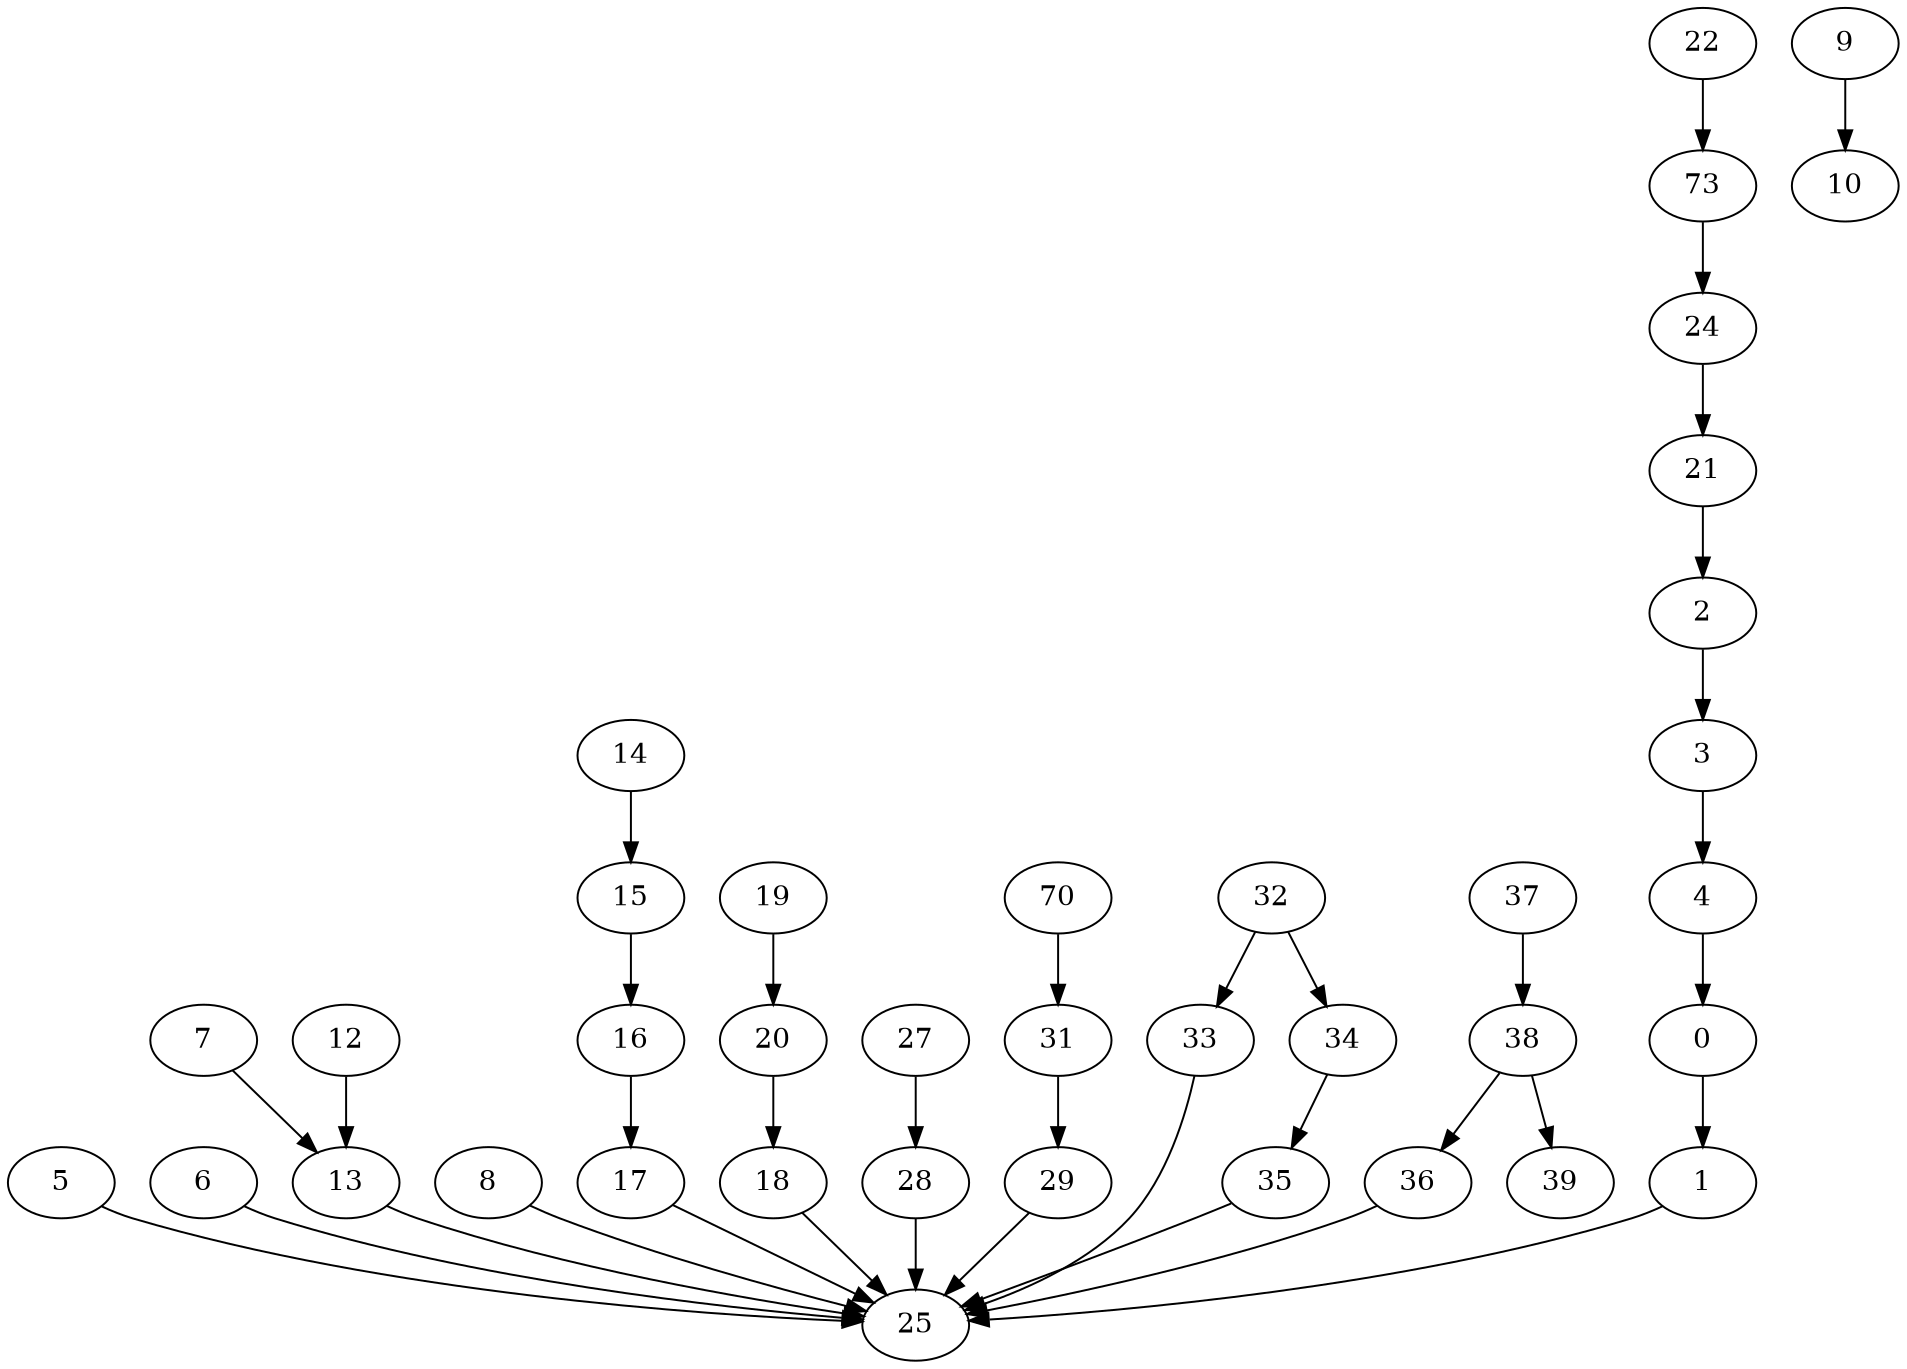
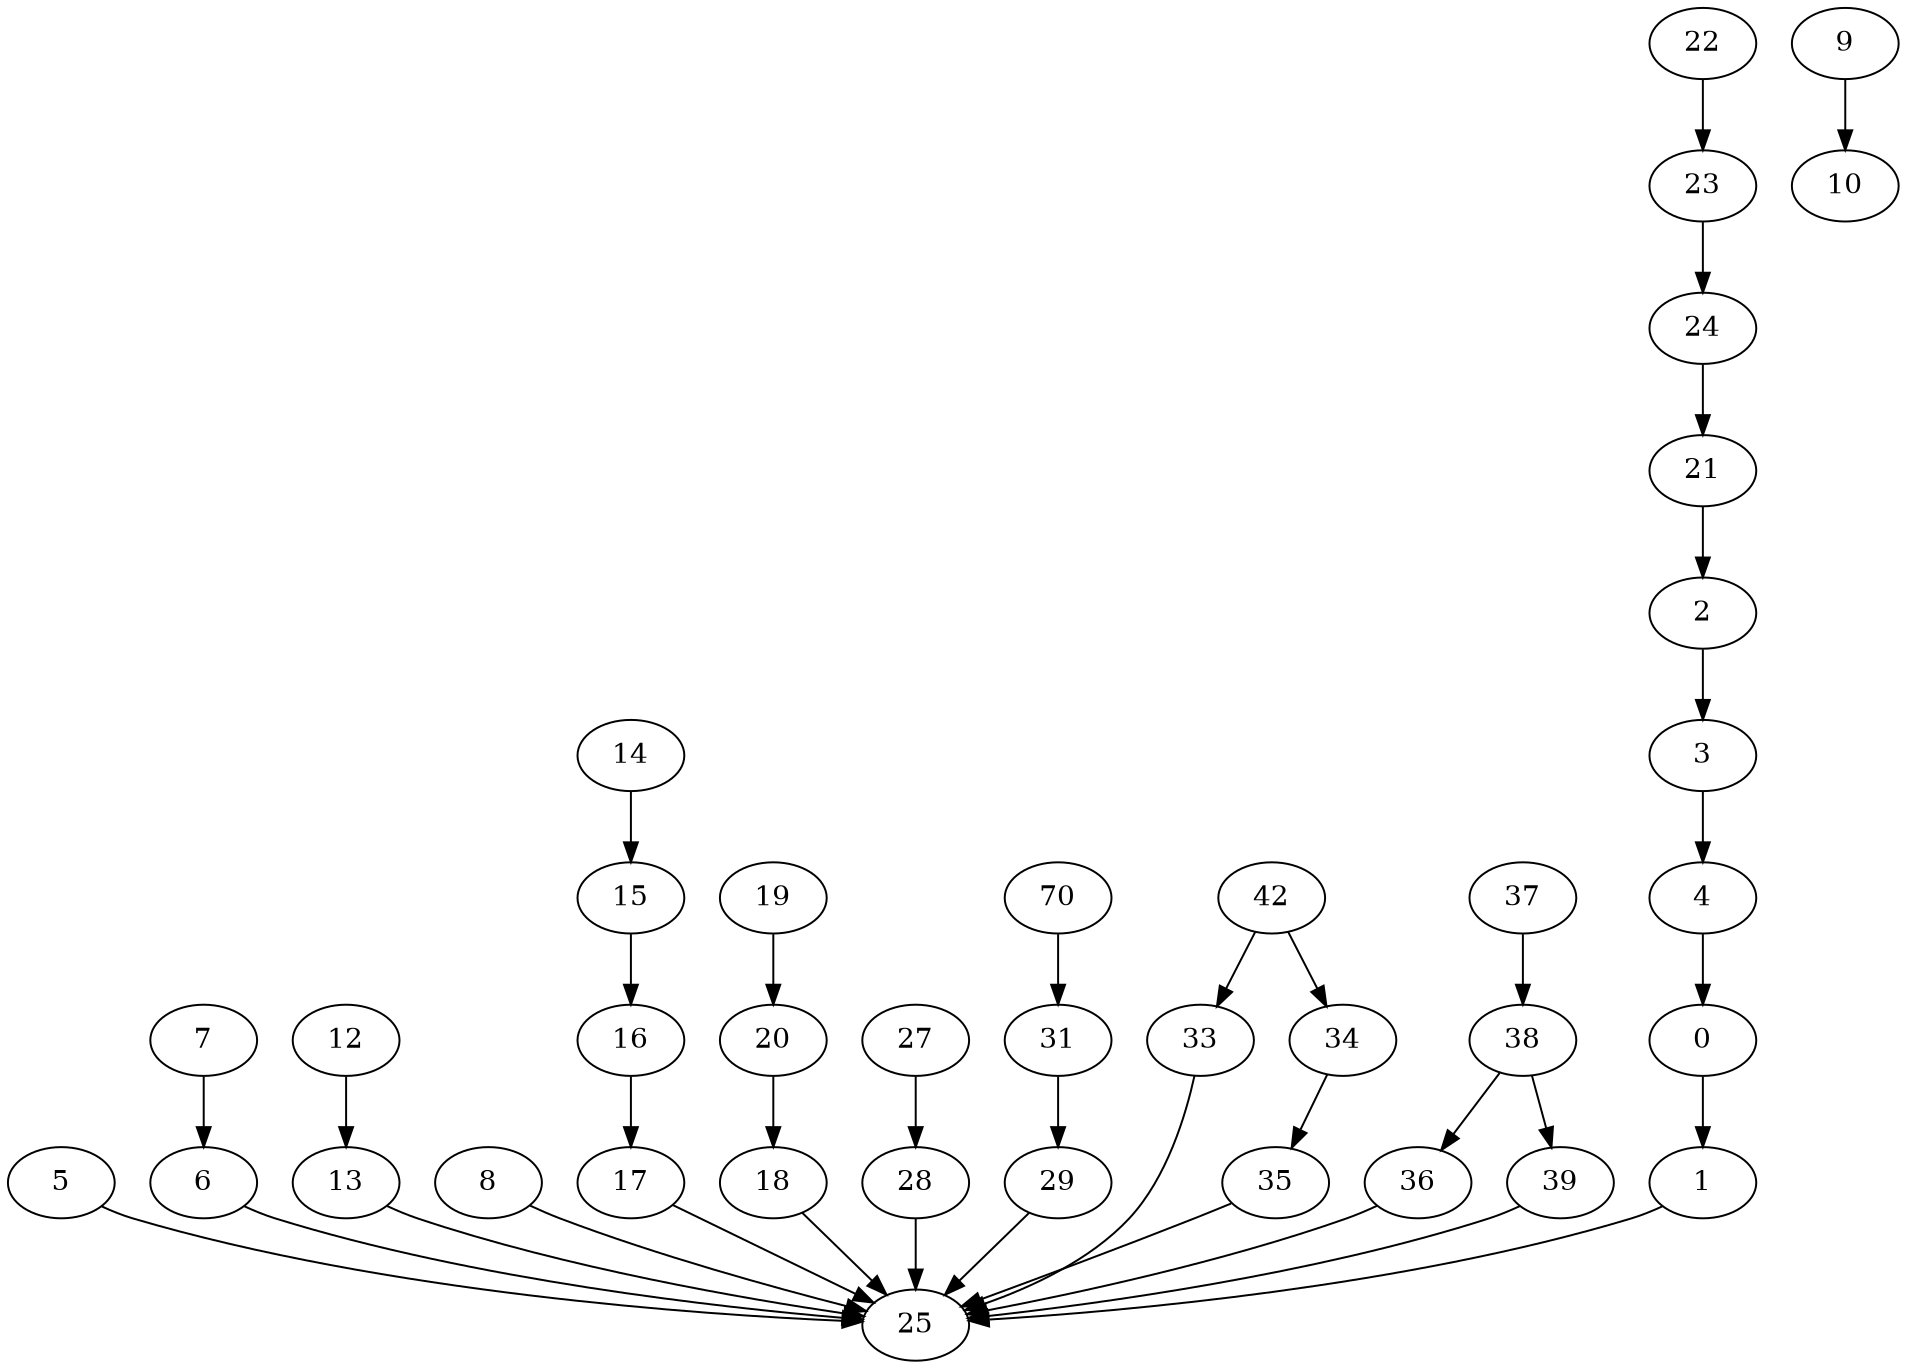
  strict digraph {
    node [exec=189]
    edge [comm=10]
    1 [exec=76]
    0
    25
    2 [exec=196]
    3 [exec=113]
    4 [exec=53]
    5 [exec=68]
    6 [exec=85]
    7 [exec=163]
    8 [exec=82]
    9 [exec=92]
    10 [exec=124]
    12 [exec=100]
    13 [exec=188]
    14 [exec=148]
    15 [exec=126]
    16 [exec=55]
    17 [exec=142]
    18 [exec=168]
    19 [exec=138]
    20 [exec=181]
    21 [exec=73]
    22 [exec=103]
-   23 [exec=137 label=73]
+   23 [exec=137]
    24 [exec=181]
    27 [exec=129]
    28 [exec=131]
    29 [exec=58]
    n29 [exec=110 label=70]
    31 [exec=138]
-   32 [exec=176]
+   32 [exec=176 label=42]
    33 [exec=135]
    34 [exec=103]
    35 [exec=83]
    36 [exec=161]
    37 [exec=145]
    38 [exec=88]
    39 [exec=65]
    1 -> 25 [comm=5]
    0 -> 1
    2 -> 3 [comm=20]
    3 -> 4 [comm=13]
    4 -> 0 [comm=15]
    5 -> 25 [comm=13]
    6 -> 25 [comm=19]
-   7 -> 13 [comm=16]
+   7 -> 6 [comm=16]
    8 -> 25 [comm=13]
    9 -> 10 [comm=16]
    12 -> 13
    13 -> 25 [comm=19]
    14 -> 15 [comm=16]
    15 -> 16 [comm=15]
    16 -> 17 [comm=9]
    17 -> 25
    18 -> 25 [comm=11]
    19 -> 20 [comm=16]
    20 -> 18 [comm=20]
    21 -> 2 [comm=14]
    22 -> 23 [comm=7]
    23 -> 24 [comm=18]
    24 -> 21
    27 -> 28 [comm=14]
    28 -> 25 [comm=5]
    29 -> 25 [comm=11]
    n29 -> 31
    31 -> 29 [comm=19]
    32 -> 33
    32 -> 34 [comm=12]
    33 -> 25
    34 -> 35 [comm=6]
    35 -> 25 [comm=20]
    36 -> 25 [comm=12]
    37 -> 38
    38 -> 36 [comm=9]
    38 -> 39 [comm=6]
+   39 -> 25 [comm=8]
  }
